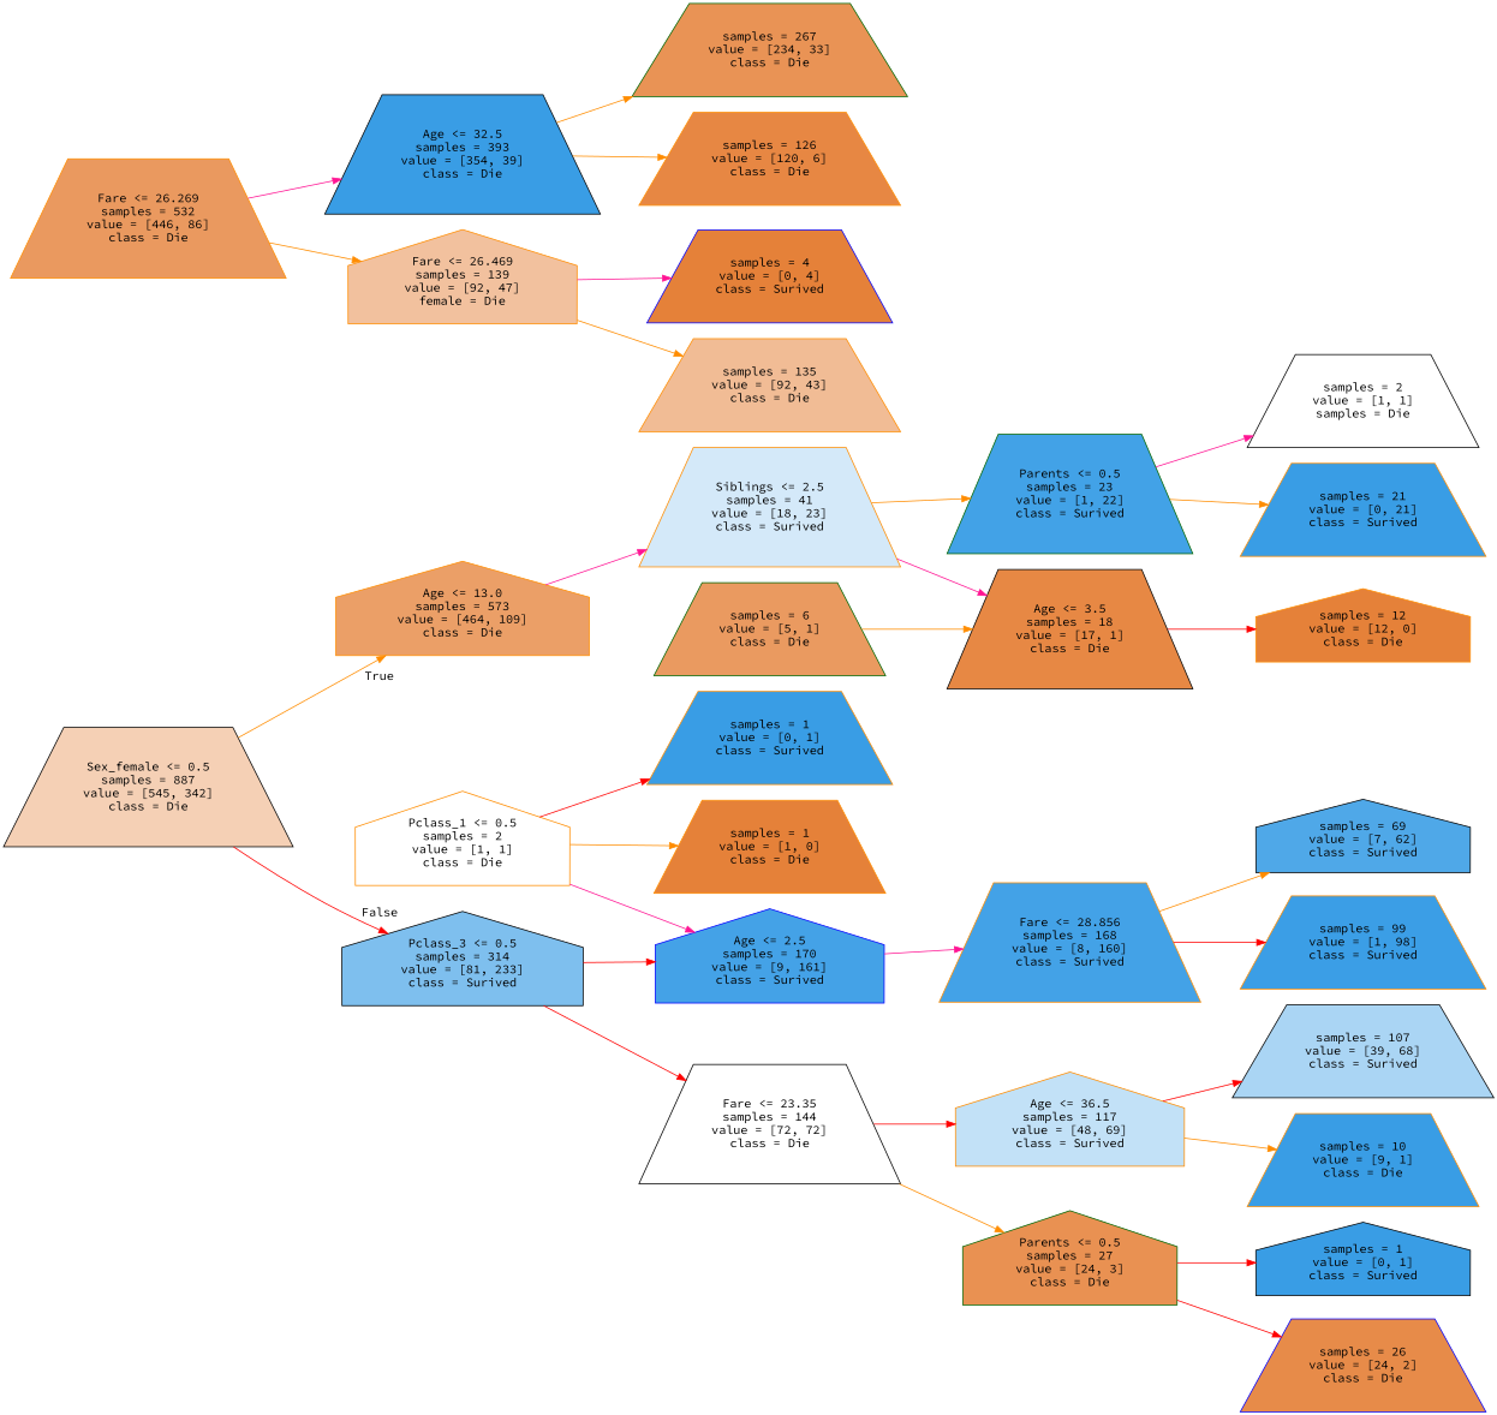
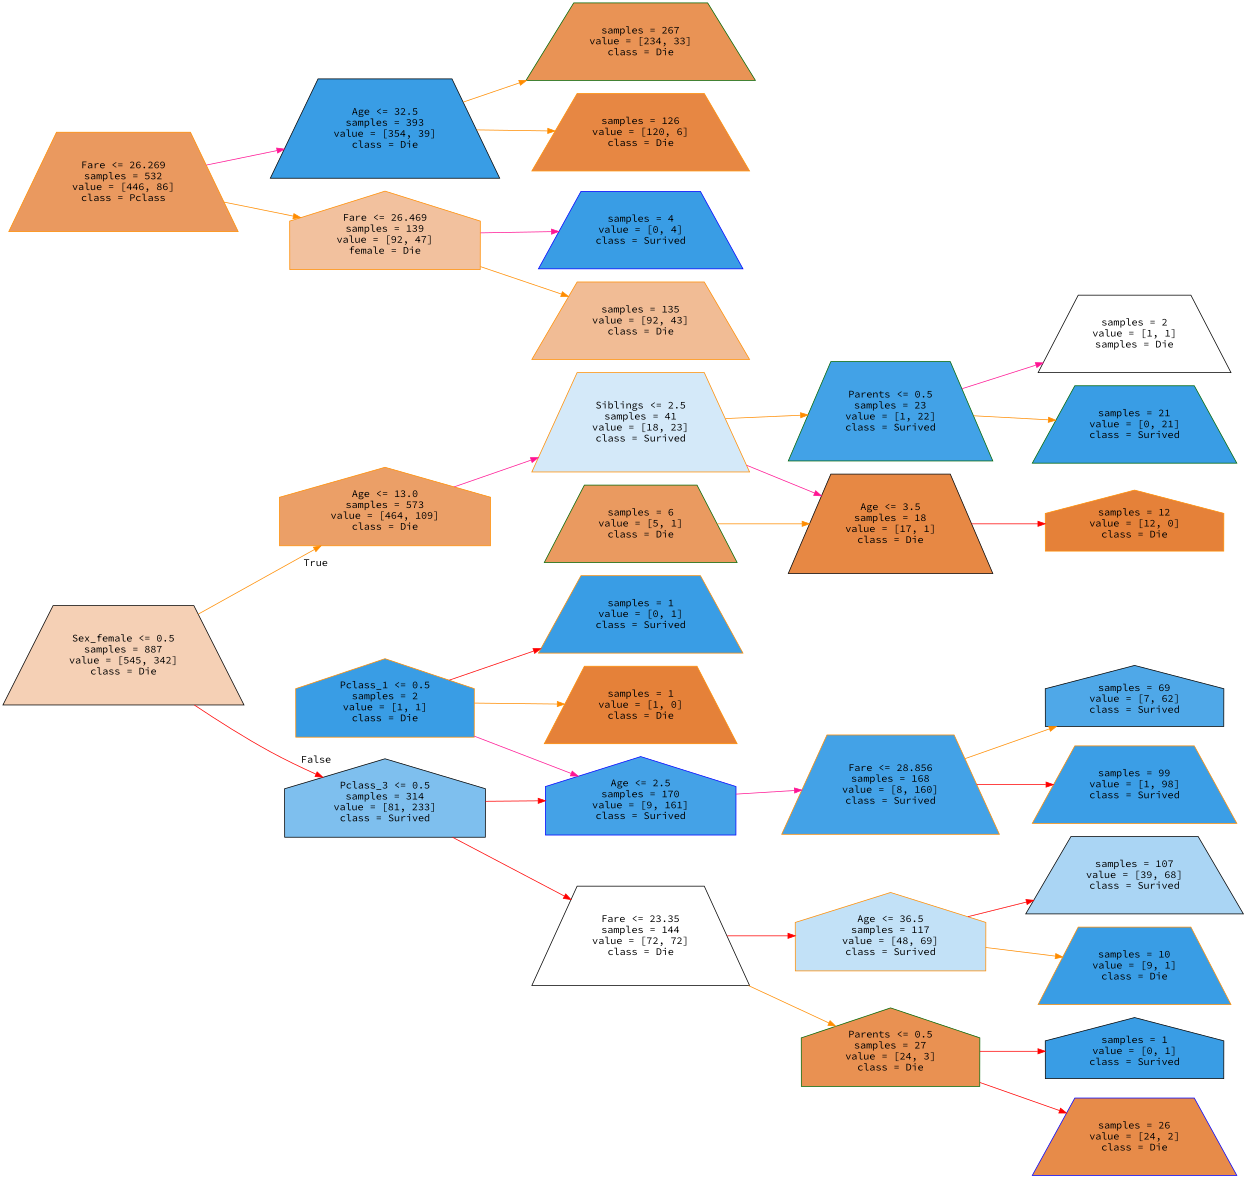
  digraph {
    fontname="Source Code Pro"
    rankdir=LR
    node [color=darkorange fillcolor="#399de5ff" fontname="Source Code Pro" shape=trapezium style=filled]
    edge [color=darkorange fontname="Source Code Pro"]
    n1 [color=black fillcolor="#e581395f" label="Sex_female <= 0.5\nsamples = 887\nvalue = [545, 342]\nclass = Die"]
    n2 [fillcolor="#e58139c3" label="Age <= 13.0\nsamples = 573\nvalue = [464, 109]\nclass = Die" shape=house]
    n3 [color=black fillcolor="#399de5a6" label="Pclass_3 <= 0.5\nsamples = 314\nvalue = [81, 233]\nclass = Surived" shape=house]
    n4 [fillcolor="#399de537" label="Siblings <= 2.5\nsamples = 41\nvalue = [18, 23]\nclass = Surived"]
    n5 [color=blue fillcolor="#399de5f1" label="Age <= 2.5\nsamples = 170\nvalue = [9, 161]\nclass = Surived" shape=house]
    n6 [color=black fillcolor="#e5813900" label="Fare <= 23.35\nsamples = 144\nvalue = [72, 72]\nclass = Die"]
    n7 [color=darkgreen fillcolor="#399de5f3" label="Parents <= 0.5\nsamples = 23\nvalue = [1, 22]\nclass = Surived"]
    n8 [color=black fillcolor="#e58139f0" label="Age <= 3.5\nsamples = 18\nvalue = [17, 1]\nclass = Die"]
-   n9 [fillcolor="#e58139ce" label="Fare <= 26.269\nsamples = 532\nvalue = [446, 86]\nclass = Die"]
+   n9 [fillcolor="#e58139ce" label="Fare <= 26.269\nsamples = 532\nvalue = [446, 86]\nclass = Pclass"]
    n10 [color=black label="Age <= 32.5\nsamples = 393\nvalue = [354, 39]\nclass = Die"]
    n11 [fillcolor="#e581397d" label="Fare <= 26.469\nsamples = 139\nvalue = [92, 47]\nfemale = Die" shape=house]
    n12 [color=black fillcolor="#e5813900" label="samples = 2\nvalue = [1, 1]\nsamples = Die"]
-   n13 [label="samples = 21\nvalue = [0, 21]\nclass = Surived"]
+   n13 [color=darkgreen label="samples = 21\nvalue = [0, 21]\nclass = Surived"]
    n14 [fillcolor="#e58139ff" label="samples = 12\nvalue = [12, 0]\nclass = Die" shape=house]
    n15 [color=darkgreen fillcolor="#e58139cc" label="samples = 6\nvalue = [5, 1]\nclass = Die"]
    n16 [color=darkgreen fillcolor="#e58139db" label="samples = 267\nvalue = [234, 33]\nclass = Die"]
    n17 [fillcolor="#e58139f2" label="samples = 126\nvalue = [120, 6]\nclass = Die"]
-   n18 [color=blue fillcolor="#e58139ff" label="samples = 4\nvalue = [0, 4]\nclass = Surived"]
+   n18 [color=blue label="samples = 4\nvalue = [0, 4]\nclass = Surived"]
    n19 [fillcolor="#e5813988" label="samples = 135\nvalue = [92, 43]\nclass = Die"]
    n20 [fillcolor="#399de5f2" label="Fare <= 28.856\nsamples = 168\nvalue = [8, 160]\nclass = Surived"]
    n21 [fillcolor="#399de54e" label="Age <= 36.5\nsamples = 117\nvalue = [48, 69]\nclass = Surived" shape=house]
    n22 [color=darkgreen fillcolor="#e58139df" label="Parents <= 0.5\nsamples = 27\nvalue = [24, 3]\nclass = Die" shape=house]
-   n23 [fillcolor="#e5813900" label="Pclass_1 <= 0.5\nsamples = 2\nvalue = [1, 1]\nclass = Die" shape=house]
+   n23 [label="Pclass_1 <= 0.5\nsamples = 2\nvalue = [1, 1]\nclass = Die" shape=house]
    n24 [label="samples = 1\nvalue = [0, 1]\nclass = Surived"]
    n25 [fillcolor="#e58139ff" label="samples = 1\nvalue = [1, 0]\nclass = Die"]
    n26 [color=black fillcolor="#399de5e2" label="samples = 69\nvalue = [7, 62]\nclass = Surived" shape=house]
    n27 [fillcolor="#399de5fc" label="samples = 99\nvalue = [1, 98]\nclass = Surived"]
    n28 [color=black fillcolor="#399de56d" label="samples = 107\nvalue = [39, 68]\nclass = Surived"]
    n29 [label="samples = 10\nvalue = [9, 1]\nclass = Die"]
    n30 [color=black label="samples = 1\nvalue = [0, 1]\nclass = Surived" shape=house]
    n31 [color=blue fillcolor="#e58139ea" label="samples = 26\nvalue = [24, 2]\nclass = Die"]
    n1 -> n2 [headlabel=True labelangle=45 labeldistance=2.5]
    n1 -> n3 [color=red headlabel=False labelangle=-45 labeldistance=2.5]
    n2 -> n4 [color=deeppink]
    n3 -> n5 [color=red]
    n3 -> n6 [color=red]
    n4 -> n7
    n4 -> n8 [color=deeppink]
    n5 -> n20 [color=deeppink]
    n6 -> n21 [color=red]
    n6 -> n22
    n7 -> n12 [color=deeppink]
    n7 -> n13
    n8 -> n14 [color=red]
    n9 -> n10 [color=deeppink]
    n9 -> n11
    n10 -> n16
    n10 -> n17
    n11 -> n18 [color=deeppink]
    n11 -> n19
    n15 -> n8
    n20 -> n26
    n20 -> n27 [color=red]
    n21 -> n28 [color=red]
    n21 -> n29
    n22 -> n30 [color=red]
    n22 -> n31 [color=red]
    n23 -> n5 [color=deeppink]
    n23 -> n24 [color=red]
    n23 -> n25
  }
